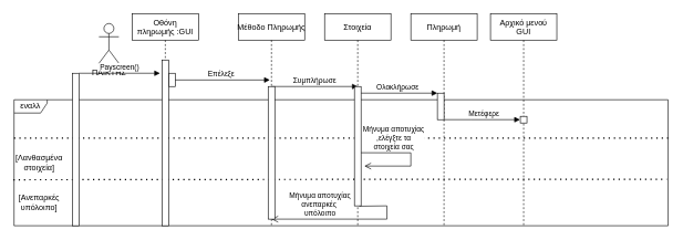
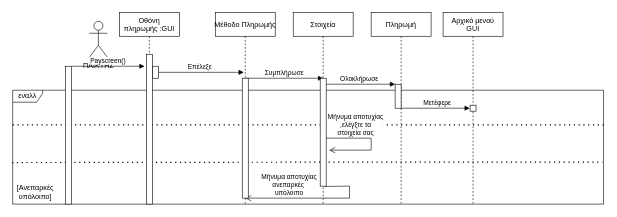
  <mxCell id="0" />
  <mxCell id="1" parent="0" />
  <mxCell id="2" value="ΠΑΙΚΤΗΣ" style="shape=umlActor;verticalLabelPosition=bottom;verticalAlign=top;html=1;" parent="1" vertex="1"><mxGeometry x="148" y="35" width="30" height="60" as="geometry" /></mxCell>
  <mxCell id="3" value="Payscreen()" style="html=1;verticalAlign=bottom;endArrow=block;rounded=0;" parent="1" edge="1"><mxGeometry width="80" relative="1" as="geometry"><mxPoint x="118" y="110" as="sourcePoint" /><mxPoint x="240" y="110" as="targetPoint" /></mxGeometry></mxCell>
  <mxCell id="4" value="Συμπλήρωσε" style="html=1;verticalAlign=bottom;endArrow=block;rounded=0;" parent="1" edge="1"><mxGeometry width="80" relative="1" as="geometry"><mxPoint x="408.31" y="130" as="sourcePoint" /><mxPoint x="538" y="130" as="targetPoint" /></mxGeometry></mxCell>
  <mxCell id="5" value="Μετέφερε" style="html=1;verticalAlign=bottom;endArrow=block;rounded=0;" parent="1" source="25" edge="1"><mxGeometry x="0.05" width="80" relative="1" as="geometry"><mxPoint x="697.667" y="180" as="sourcePoint" /><mxPoint x="782.5" y="180" as="targetPoint" /><Array as="points"><mxPoint x="708" y="180" /></Array><mxPoint as="offset" /></mxGeometry></mxCell>
  <mxCell id="6" value="εναλλ" style="shape=umlFrame;whiteSpace=wrap;html=1;width=50;height=20;" parent="1" vertex="1"><mxGeometry x="20" y="150" width="985.68" height="190" as="geometry" /></mxCell>
  <mxCell id="7" value="" style="endArrow=none;dashed=1;html=1;dashPattern=1 3;strokeWidth=2;rounded=0;entryX=1.002;entryY=0.304;entryDx=0;entryDy=0;entryPerimeter=0;exitX=0;exitY=0.304;exitDx=0;exitDy=0;exitPerimeter=0;" parent="1" source="6" target="6" edge="1"><mxGeometry width="50" height="50" relative="1" as="geometry"><mxPoint x="28" y="210" as="sourcePoint" /><mxPoint x="611.92" y="80" as="targetPoint" /><Array as="points" /></mxGeometry></mxCell>
  <mxCell id="8" value="Μήνυμα αποτυχίας&lt;br&gt;,ελέγξτε τα &lt;br&gt;στοιχεία σας" style="html=1;verticalAlign=bottom;endArrow=open;endSize=8;rounded=0;exitX=0.522;exitY=0.656;exitDx=0;exitDy=0;exitPerimeter=0;" parent="1" source="20" edge="1"><mxGeometry x="-0.375" relative="1" as="geometry"><mxPoint x="548" y="230" as="sourcePoint" /><mxPoint x="548" y="250" as="targetPoint" /><mxPoint as="offset" /><Array as="points"><mxPoint x="618" y="230" /><mxPoint x="618" y="250" /></Array></mxGeometry></mxCell>
  <mxCell id="9" value="" style="endArrow=none;dashed=1;html=1;dashPattern=1 3;strokeWidth=2;rounded=0;exitX=-0.001;exitY=0.635;exitDx=0;exitDy=0;exitPerimeter=0;" parent="1" source="6" edge="1"><mxGeometry width="50" height="50" relative="1" as="geometry"><mxPoint x="28" y="270" as="sourcePoint" /><mxPoint x="1003.68" y="270" as="targetPoint" /><Array as="points"><mxPoint x="569.18" y="270" /></Array></mxGeometry></mxCell>
  <mxCell id="10" value="Μήνυμα αποτυχίας&lt;br&gt;ανεπαρκές&amp;nbsp;&lt;br&gt;υπόλοιπο" style="html=1;verticalAlign=bottom;endArrow=open;endSize=8;rounded=0;exitX=0.522;exitY=0.908;exitDx=0;exitDy=0;exitPerimeter=0;" parent="1" source="20" edge="1"><mxGeometry x="0.386" relative="1" as="geometry"><mxPoint x="548" y="310" as="sourcePoint" /><mxPoint x="408" y="330" as="targetPoint" /><mxPoint as="offset" /><Array as="points"><mxPoint x="582" y="310" /><mxPoint x="582" y="330" /></Array></mxGeometry></mxCell>
  <mxCell id="11" value="Επέλεξε" style="html=1;verticalAlign=bottom;endArrow=block;rounded=0;entryX=0.438;entryY=0.313;entryDx=0;entryDy=0;entryPerimeter=0;" parent="1" edge="1"><mxGeometry width="80" relative="1" as="geometry"><mxPoint x="257.667" y="120.16" as="sourcePoint" /><mxPoint x="405.52" y="120.16" as="targetPoint" /></mxGeometry></mxCell>
  <mxCell id="12" value="" style="html=1;points=[];perimeter=orthogonalPerimeter;" parent="1" vertex="1"><mxGeometry x="253" y="110" width="10" height="20" as="geometry" /></mxCell>
  <mxCell id="13" value="" style="html=1;points=[];perimeter=orthogonalPerimeter;" parent="1" vertex="1"><mxGeometry x="108" y="110" width="10" height="230" as="geometry" /></mxCell>
- <mxCell id="14" value="[Ανεπαρκές υπόλοιπο]" style="text;html=1;strokeColor=none;fillColor=none;align=center;verticalAlign=middle;whiteSpace=wrap;rounded=0;" parent="1" vertex="1"><mxGeometry x="28" y="290" width="60" height="30" as="geometry" /></mxCell>
- <mxCell id="15" value="[Λανθασμένα στοιχεία]" style="text;html=1;strokeColor=none;fillColor=none;align=center;verticalAlign=middle;whiteSpace=wrap;rounded=0;" parent="1" vertex="1"><mxGeometry x="28" y="230" width="60" height="30" as="geometry" /></mxCell>
+ <mxCell id="14" value="[Ανεπαρκές υπόλοιπο]" style="text;html=1;strokeColor=none;fillColor=none;align=center;verticalAlign=middle;whiteSpace=wrap;rounded=0;" parent="1" vertex="1"><mxGeometry x="28" y="305" width="60" height="30" as="geometry" /></mxCell>
  <mxCell id="16" value="Οθόνη &#10;πληρωμής :GUI" style="shape=umlLifeline;perimeter=lifelinePerimeter;container=1;collapsible=0;recursiveResize=0;rounded=0;shadow=0;strokeWidth=1;" parent="1" vertex="1"><mxGeometry x="198" y="20" width="100" height="320" as="geometry" /></mxCell>
  <mxCell id="17" value="" style="points=[];perimeter=orthogonalPerimeter;rounded=0;shadow=0;strokeWidth=1;" parent="16" vertex="1"><mxGeometry x="45" y="70" width="10" height="250" as="geometry" /></mxCell>
  <mxCell id="18" value="Μέθοδο Πληρωμής" style="shape=umlLifeline;perimeter=lifelinePerimeter;container=1;collapsible=0;recursiveResize=0;rounded=0;shadow=0;strokeWidth=1;" parent="1" vertex="1"><mxGeometry x="358" y="20" width="100" height="320" as="geometry" /></mxCell>
  <mxCell id="19" value="" style="html=1;points=[];perimeter=orthogonalPerimeter;" parent="18" vertex="1"><mxGeometry x="45" y="110" width="10" height="200" as="geometry" /></mxCell>
  <mxCell id="20" value="Στοιχεία" style="shape=umlLifeline;perimeter=lifelinePerimeter;container=1;collapsible=0;recursiveResize=0;rounded=0;shadow=0;strokeWidth=1;" parent="1" vertex="1"><mxGeometry x="488" y="20" width="100" height="320" as="geometry" /></mxCell>
  <mxCell id="21" value="Ολοκλήρωσε" style="html=1;verticalAlign=bottom;endArrow=block;rounded=0;" parent="20" edge="1"><mxGeometry width="80" relative="1" as="geometry"><mxPoint x="50" y="120" as="sourcePoint" /><mxPoint x="170" y="120" as="targetPoint" /></mxGeometry></mxCell>
  <mxCell id="22" value="" style="html=1;points=[];perimeter=orthogonalPerimeter;" parent="20" vertex="1"><mxGeometry x="45" y="110" width="10" height="180" as="geometry" /></mxCell>
  <mxCell id="23" value="Αρχικό μενού&#10;GUI" style="shape=umlLifeline;perimeter=lifelinePerimeter;container=1;collapsible=0;recursiveResize=0;rounded=0;shadow=0;strokeWidth=1;" parent="1" vertex="1"><mxGeometry x="738" y="20" width="100" height="320" as="geometry" /></mxCell>
  <mxCell id="24" value="" style="html=1;points=[];perimeter=orthogonalPerimeter;" parent="23" vertex="1"><mxGeometry x="45" y="155" width="10" height="10" as="geometry" /></mxCell>
  <mxCell id="25" value="Πληρωμή" style="shape=umlLifeline;perimeter=lifelinePerimeter;container=1;collapsible=0;recursiveResize=0;rounded=0;shadow=0;strokeWidth=1;" parent="1" vertex="1"><mxGeometry x="618" y="20" width="100" height="320" as="geometry" /></mxCell>
  <mxCell id="26" value="" style="points=[];perimeter=orthogonalPerimeter;rounded=0;shadow=0;strokeWidth=1;" parent="25" vertex="1"><mxGeometry x="40" y="120" width="10" height="40" as="geometry" /></mxCell>
